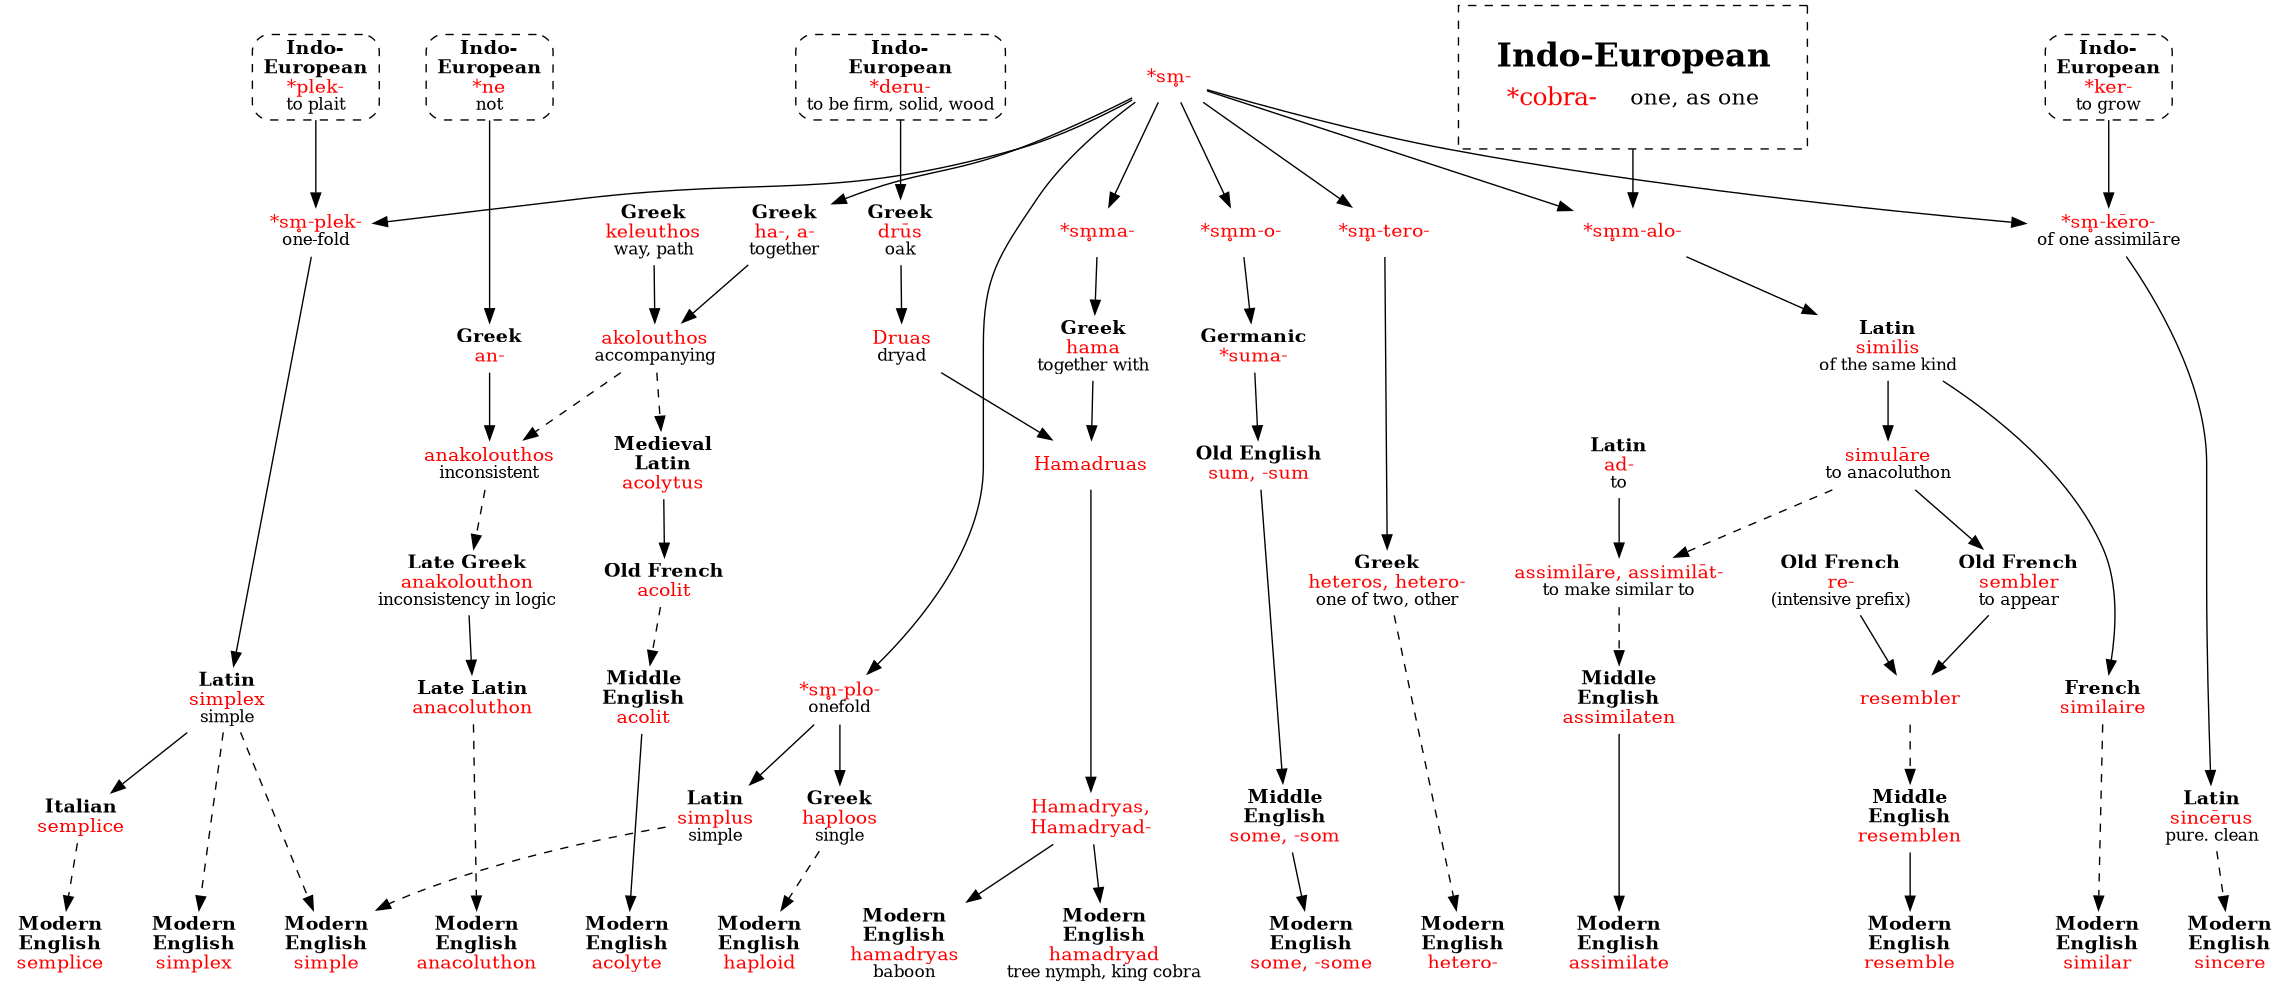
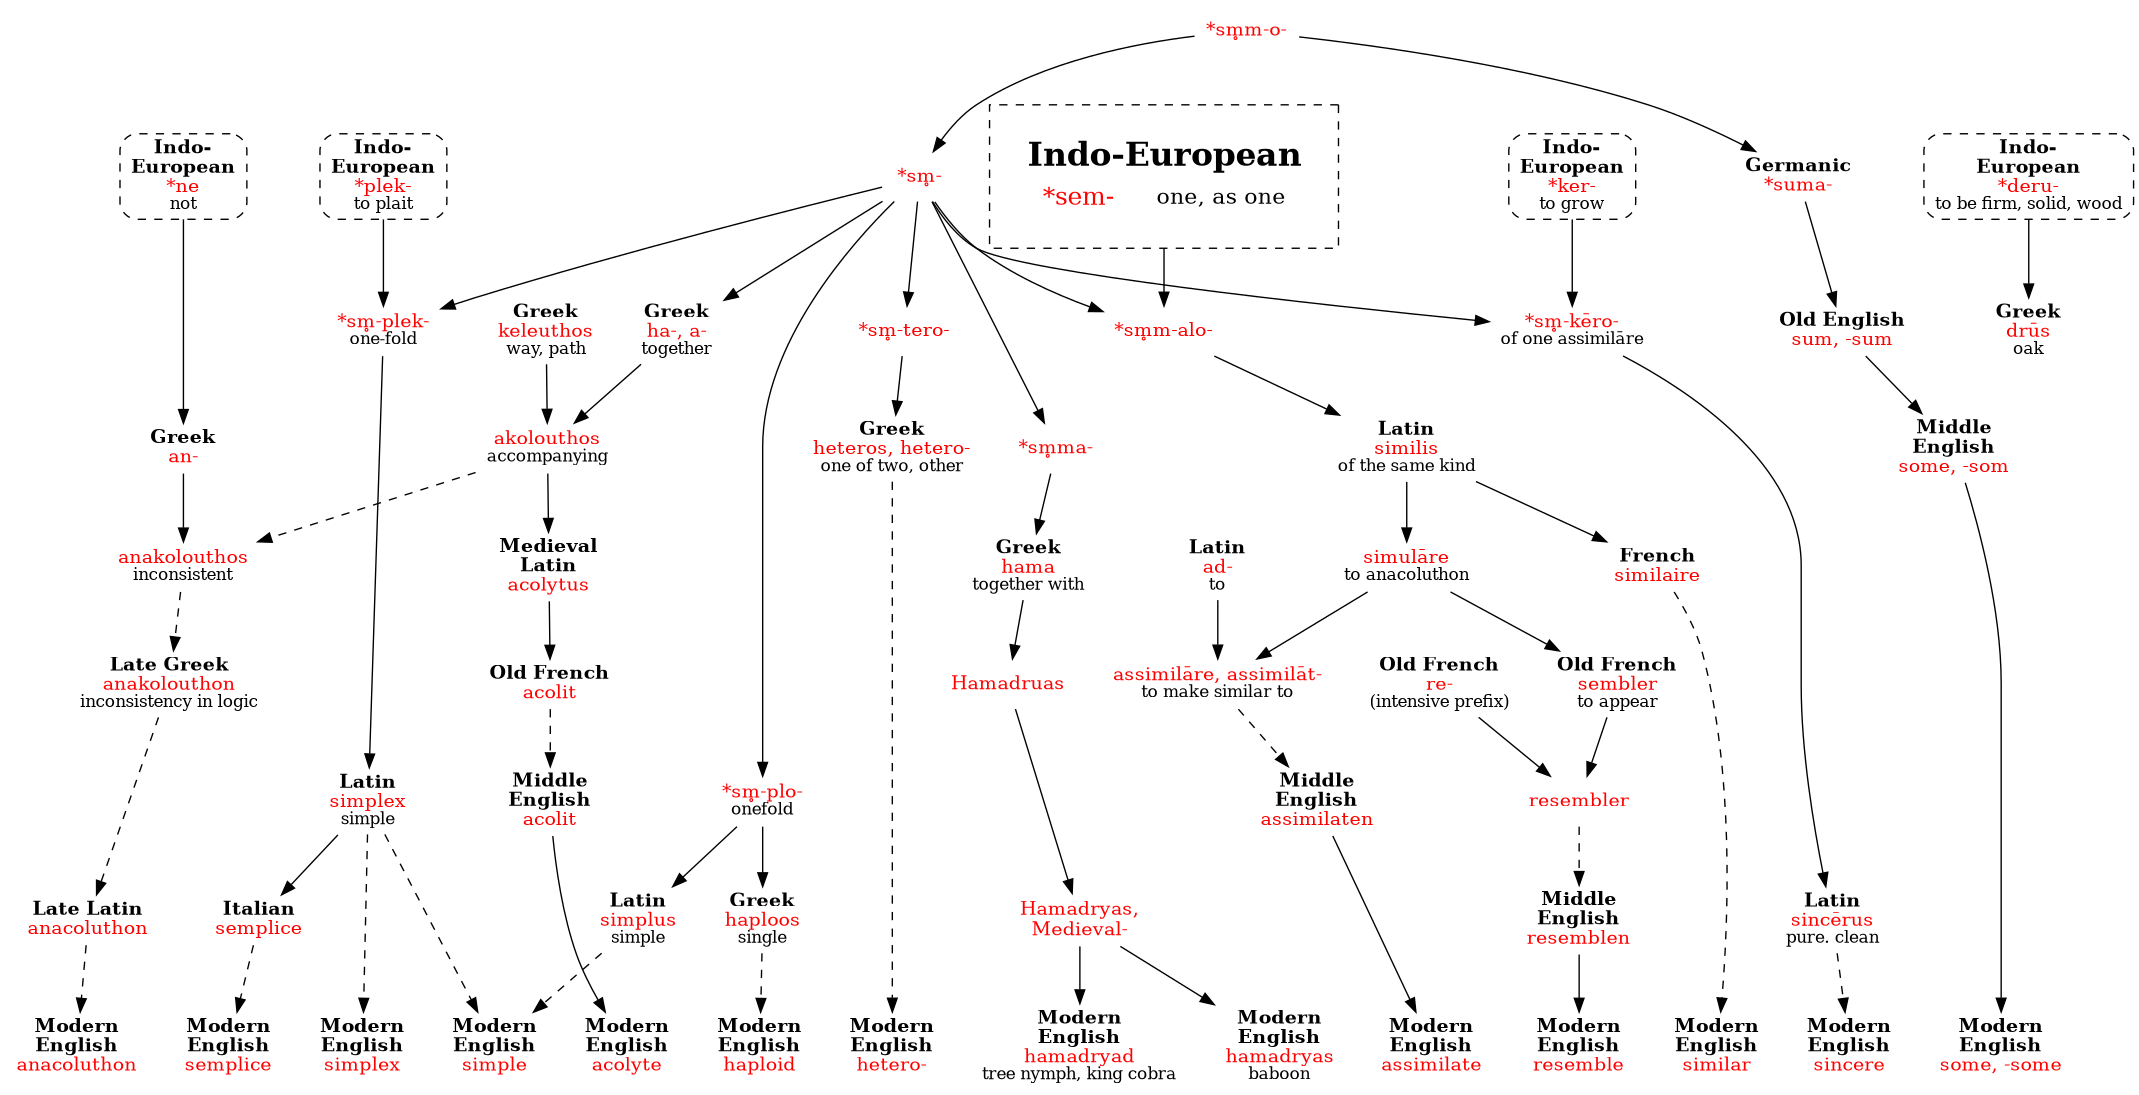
  strict digraph {
    node [shape=none]
    n1 [label=<<b>Modern<br/>English</b><br/><font color="red">anacoluthon</font>>]
    n2 [label=<<b>Modern<br/>English</b><br/><font color="red">acolyte</font>>]
    n3 [label=<<b>Modern<br/>English</b><br/><font color="red">simplex</font>>]
    n4 [label=<<b>Modern<br/>English</b><br/><font color="red">simple</font>>]
    n5 [label=<<b>Modern<br/>English</b><br/><font color="red">semplice</font>>]
    n6 [label=<<b>Modern<br/>English</b><br/><font color="red">haploid</font>>]
    n7 [label=<<b>Modern<br/>English</b><br/><font color="red">some, -some</font>>]
    n8 [label=<<b>Modern<br/>English</b><br/><font color="red">similar</font>>]
    n9 [label=<<b>Modern<br/>English</b><br/><font color="red">assimilate</font>>]
    n10 [label=<<b>Modern<br/>English</b><br/><font color="red">resemble</font>>]
    n11 [label=<<b>Modern<br/>English</b><br/><font color="red">sincere</font>>]
    n12 [label=<<b>Modern<br/>English</b><br/><font color="red">hetero-</font>>]
    n13 [label=<<b>Modern<br/>English</b><br/><font color="red">hamadryad</font><br/><font point-size="12">tree nymph, king cobra</font>>]
    n14 [label=<<b>Modern<br/>English</b><br/><font color="red">hamadryas</font><br/><font point-size="12">baboon</font>>]
    n15 [label=<<font color="red">*sm̥-</font>>]
    n16 [label=<<b>Indo-<br/>European</b><br/><font color="red">*ne</font><br/><font point-size="12">not</font>> shape=box style="dashed,rounded"]
    n17 [label=<<b>Indo-<br/>European</b><br/><font color="red">*plek-</font><br/><font point-size="12">to plait</font>> shape=box style="dashed,rounded"]
    n18 [label=<<b>Indo-<br/>European</b><br/><font color="red">*ker-</font><br/><font point-size="12">to grow</font>> shape=box style="dashed,rounded"]
    n19 [label=<<b>Indo-<br/>European</b><br/><font color="red">*deru-</font><br/><font point-size="12">to be firm, solid, wood</font>> shape=box style="dashed,rounded"]
    n20 [label=<<b>Greek</b><br/><font color="red">ha-, a-</font><br/><font point-size="12">together</font>>]
    n21 [label=<<font color="red">*sm̥-plek-</font><br/><font point-size="12">one-fold</font>>]
    n22 [label=<<font color="red">*sm̥-plo-</font><br/><font point-size="12">onefold</font>>]
    n23 [label=<<font color="red">*sm̥m-o-</font>>]
    n24 [label=<<font color="red">*sm̥m-alo-</font>>]
    n25 [label=<<font color="red">*sm̥-kēro-</font><br/><font point-size="12">of one assimilāre</font>>]
    n26 [label=<<font color="red">*sm̥-tero-</font>>]
    n27 [label=<<font color="red">*sm̥ma-</font>>]
    n28 [label=<<b>Greek</b><br/><font color="red">an-</font>>]
    n29 [label=<<b>Greek</b><br/><font color="red">drūs</font><br/><font point-size="12">oak</font>>]
-   n30 [label=<<table border="0"><tr><td colspan="2"><font point-size="24"><b>Indo-European</b></font></td></tr><tr><td><font point-size="18" color="red">*cobra-</font></td><td><font point-size="16">one, as one</font></td></tr></table>> margin=.3 peripheries=1 shape=rect style=dashed]
+   n30 [label=<<table border="0"><tr><td colspan="2"><font point-size="24"><b>Indo-European</b></font></td></tr><tr><td><font point-size="18" color="red">*sem-</font></td><td><font point-size="16">one, as one</font></td></tr></table>> margin=.3 peripheries=1 shape=rect style=dashed]
    n31 [label=<<font color="red">akolouthos</font><br/><font point-size="12">accompanying</font>>]
    n32 [label=<<b>Latin</b><br/><font color="red">simplex</font><br/><font point-size="12">simple</font>>]
    n33 [label=<<b>Latin</b><br/><font color="red">simplus</font><br/><font point-size="12">simple</font>>]
    n34 [label=<<b>Greek</b><br/><font color="red">haploos</font><br/><font point-size="12">single</font>>]
    n35 [label=<<b>Germanic</b><br/><font color="red">*suma-</font>>]
    n36 [label=<<b>Latin</b><br/><font color="red">similis</font><br/><font point-size="12">of the same kind</font>>]
    n37 [label=<<b>Latin</b><br/><font color="red">sincērus</font><br/><font point-size="12">pure. clean</font>>]
    n38 [label=<<b>Greek</b><br/><font color="red">heteros, hetero-</font><br/><font point-size="12">one of two, other</font>>]
    n39 [label=<<b>Greek</b><br/><font color="red">hama</font><br/><font point-size="12">together with</font>>]
    n40 [label=<<font color="red">anakolouthos</font><br/><font point-size="12">inconsistent</font>>]
    n41 [label=<<b>Medieval<br/>Latin</b><br/><font color="red">acolytus</font>>]
    n42 [label=<<b>Greek</b><br/><font color="red">keleuthos</font><br/><font point-size="12">way, path</font>>]
    n43 [label=<<b>Late Greek</b><br/><font color="red">anakolouthon</font><br/><font point-size="12">inconsistency in logic</font>>]
    n44 [label=<<b>Old French</b><br/><font color="red">acolit</font>>]
    n45 [label=<<b>Late Latin</b><br/><font color="red">anacoluthon</font>>]
    n46 [label=<<b>Middle<br/>English</b><br/><font color="red">acolit</font>>]
    n47 [label=<<b>Italian</b><br/><font color="red">semplice</font>>]
    n48 [label=<<b>Old English</b><br/><font color="red">sum, -sum</font>>]
    n49 [label=<<b>Middle<br/>English</b><br/><font color="red">some, -som</font>>]
    n50 [label=<<b>French</b><br/><font color="red">similaire</font>>]
    n51 [label=<<font color="red">simulāre</font><br/><font point-size="12">to anacoluthon</font>>]
    n52 [label=<<font color="red">assimilāre, assimilāt-</font><br/><font point-size="12">to make similar to</font>>]
    n53 [label=<<b>Old French</b><br/><font color="red">sembler</font><br/><font point-size="12">to appear</font>>]
    n54 [label=<<b>Latin</b><br/><font color="red">ad-</font><br/><font point-size="12">to</font>>]
    n55 [label=<<b>Middle<br/>English</b><br/><font color="red">assimilaten</font>>]
    n56 [label=<<font color="red">resembler</font>>]
    n57 [label=<<b>Middle<br/>English</b><br/><font color="red">resemblen</font>>]
    n58 [label=<<b>Old French</b><br/><font color="red">re-</font><br/><font point-size="12">(intensive prefix)</font>>]
    n59 [label=<<font color="red">Hamadruas</font>>]
-   n60 [label=<<font color="red">Hamadryas,<br/>Hamadryad-</font>>]
-   n61 [label=<<font color="red">Druas</font><br/><font point-size="12">dryad</font>>]
+   n60 [label=<<font color="red">Hamadryas,<br/>Medieval-</font>>]
    subgraph sub_1 {
      rank=sink
      n1
      n2
      n3
      n4
      n5
      n6
      n7
      n8
      n9
      n10
      n11
      n12
      n13
      n14
    }
    subgraph sub_2 {
      rank=same
      n15
      n16
      n17
      n18
      n19
    }
    n15 -> n20
    n15 -> n21
    n15 -> n22
-   n15 -> n23
+   n23 -> n15
    n15 -> n24
    n15 -> n25
    n15 -> n26
    n15 -> n27
    n16 -> n28
    n17 -> n21
    n18 -> n25
    n19 -> n29
    n20 -> n31
    n21 -> n32
    n22 -> n33
    n22 -> n34
    n23 -> n35
    n24 -> n36
    n25 -> n37
    n26 -> n38
    n27 -> n39
    n28 -> n40
-   n29 -> n61
    n30 -> n24
    n31 -> n40 [style=dashed]
-   n31 -> n41 [style=dashed]
+   n31 -> n41 [style=solid]
    n32 -> n3 [style=dashed]
    n32 -> n4 [style=dashed]
    n32 -> n47
    n33 -> n4 [style=dashed]
    n34 -> n6 [style=dashed]
    n35 -> n48
    n36 -> n50
    n36 -> n51
    n37 -> n11 [style=dashed]
    n38 -> n12 [style=dashed]
    n39 -> n59
    n40 -> n43 [style=dashed]
    n41 -> n44
    n42 -> n31
-   n43 -> n45 [style=solid]
+   n43 -> n45 [style=dashed]
    n44 -> n46 [style=dashed]
    n45 -> n1 [style=dashed]
    n46 -> n2
    n47 -> n5 [style=dashed]
    n48 -> n49
    n49 -> n7
    n50 -> n8 [style=dashed]
-   n51 -> n52 [style=dashed]
+   n51 -> n52
    n51 -> n53
    n52 -> n55 [style=dashed]
    n53 -> n56
    n54 -> n52
    n55 -> n9
    n56 -> n57 [style=dashed]
    n57 -> n10
    n58 -> n56
    n59 -> n60
    n60 -> n13
    n60 -> n14
-   n61 -> n59
  }
